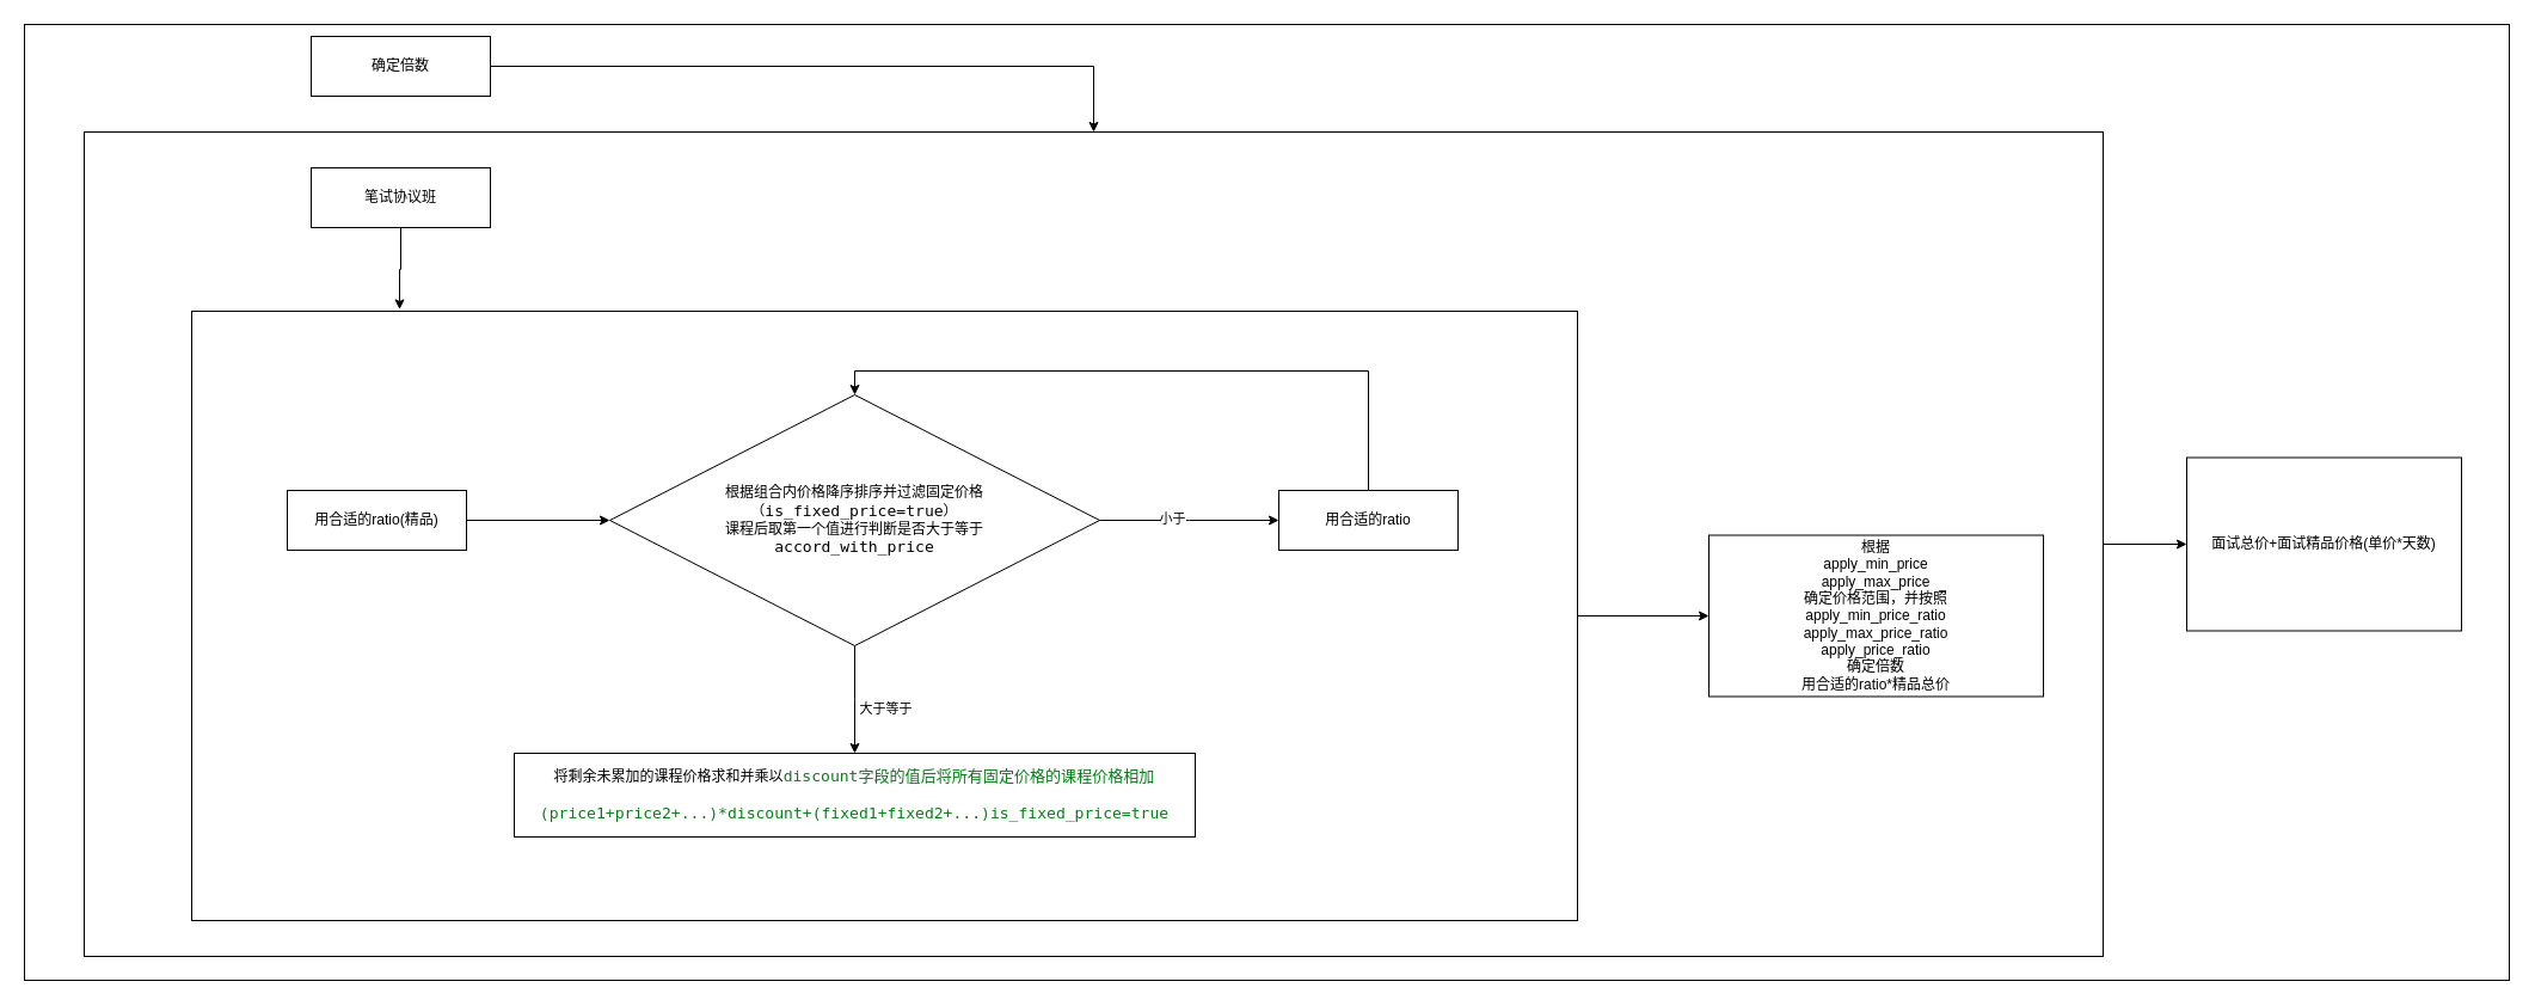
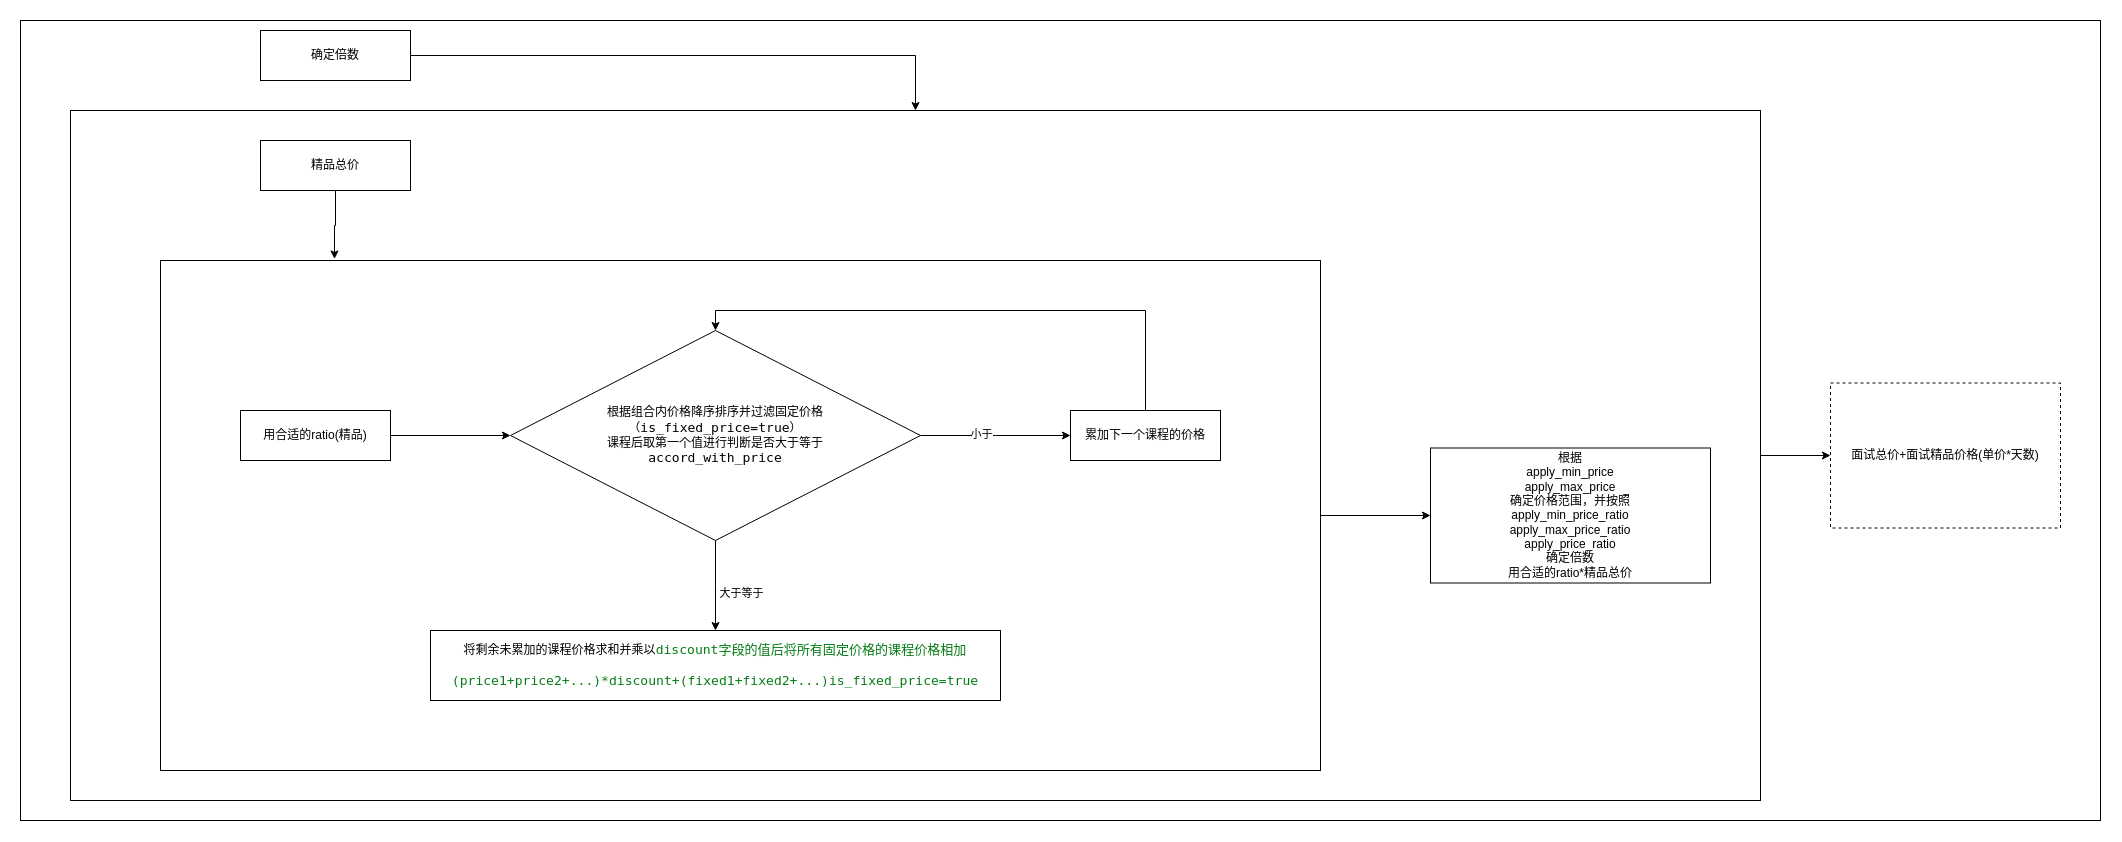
  <mxCell id="0" />
  <mxCell id="1" parent="0" />
  <mxCell id="2" value="" style="rounded=0;whiteSpace=wrap;html=1;" vertex="1" parent="1"><mxGeometry x="20" y="20" width="2080" height="800" as="geometry" /></mxCell>
  <mxCell id="3" style="edgeStyle=orthogonalEdgeStyle;rounded=0;orthogonalLoop=1;jettySize=auto;html=1;exitX=1;exitY=0.5;exitDx=0;exitDy=0;entryX=0;entryY=0.5;entryDx=0;entryDy=0;" edge="1" parent="1" source="4" target="20"><mxGeometry relative="1" as="geometry" /></mxCell>
  <mxCell id="4" value="" style="rounded=0;whiteSpace=wrap;html=1;" vertex="1" parent="1"><mxGeometry x="70" y="110" width="1690" height="690" as="geometry" /></mxCell>
  <mxCell id="5" value="" style="edgeStyle=orthogonalEdgeStyle;rounded=0;orthogonalLoop=1;jettySize=auto;html=1;" edge="1" parent="1" source="6" target="19"><mxGeometry relative="1" as="geometry" /></mxCell>
  <mxCell id="6" value="" style="rounded=0;whiteSpace=wrap;html=1;" vertex="1" parent="1"><mxGeometry x="160" y="260" width="1160" height="510" as="geometry" /></mxCell>
  <mxCell id="7" style="edgeStyle=orthogonalEdgeStyle;rounded=0;orthogonalLoop=1;jettySize=auto;html=1;exitX=1;exitY=0.5;exitDx=0;exitDy=0;entryX=0;entryY=0.5;entryDx=0;entryDy=0;" edge="1" parent="1" source="8" target="13"><mxGeometry relative="1" as="geometry"><mxPoint x="510" y="458.75" as="targetPoint" /></mxGeometry></mxCell>
  <mxCell id="8" value="用合适的ratio(精品)" style="rounded=0;whiteSpace=wrap;html=1;" vertex="1" parent="1"><mxGeometry x="240" y="410" width="150" height="50" as="geometry" /></mxCell>
  <mxCell id="9" style="edgeStyle=orthogonalEdgeStyle;rounded=0;orthogonalLoop=1;jettySize=auto;html=1;exitX=1;exitY=0.5;exitDx=0;exitDy=0;" edge="1" parent="1" source="13"><mxGeometry relative="1" as="geometry"><mxPoint x="1070" y="435" as="targetPoint" /></mxGeometry></mxCell>
  <mxCell id="10" value="小于" style="edgeLabel;html=1;align=center;verticalAlign=middle;resizable=0;points=[];" vertex="1" connectable="0" parent="9"><mxGeometry x="-0.2" y="2" relative="1" as="geometry"><mxPoint as="offset" /></mxGeometry></mxCell>
  <mxCell id="11" style="edgeStyle=orthogonalEdgeStyle;rounded=0;orthogonalLoop=1;jettySize=auto;html=1;exitX=0.5;exitY=1;exitDx=0;exitDy=0;" edge="1" parent="1" source="13"><mxGeometry relative="1" as="geometry"><mxPoint x="715" y="630" as="targetPoint" /></mxGeometry></mxCell>
  <mxCell id="12" value="大于等于" style="edgeLabel;html=1;align=center;verticalAlign=middle;resizable=0;points=[];" vertex="1" connectable="0" parent="11"><mxGeometry x="-0.275" relative="1" as="geometry"><mxPoint x="25" y="19" as="offset" /></mxGeometry></mxCell>
  <mxCell id="13" value="&lt;span&gt;根据组合内价格降序排序并过滤固定价格&lt;br&gt;（&lt;/span&gt;&lt;span style=&quot;background-color: rgb(255 , 255 , 255) ; font-family: &amp;#34;jetbrains mono&amp;#34; , monospace ; font-size: 9.8pt&quot;&gt;is_fixed_price=true&lt;/span&gt;&lt;span&gt;）&lt;/span&gt;&lt;br&gt;&lt;span&gt;课程后取第一个值进行判断是否大于等于&lt;br&gt;&lt;/span&gt;&lt;span style=&quot;background-color: rgb(255 , 255 , 255) ; font-family: &amp;#34;jetbrains mono&amp;#34; , monospace ; font-size: 9.8pt&quot;&gt;accord_with_price&lt;/span&gt;" style="rhombus;whiteSpace=wrap;html=1;" vertex="1" parent="1"><mxGeometry x="510" y="330" width="410" height="210" as="geometry" /></mxCell>
  <mxCell id="14" style="edgeStyle=orthogonalEdgeStyle;rounded=0;orthogonalLoop=1;jettySize=auto;html=1;exitX=0.5;exitY=0;exitDx=0;exitDy=0;entryX=0.5;entryY=0;entryDx=0;entryDy=0;" edge="1" parent="1" source="15" target="13"><mxGeometry relative="1" as="geometry"><Array as="points"><mxPoint x="1145" y="310" /><mxPoint x="715" y="310" /></Array></mxGeometry></mxCell>
- <mxCell id="15" value="用合适的ratio" style="rounded=0;whiteSpace=wrap;html=1;" vertex="1" parent="1"><mxGeometry x="1070" y="410" width="150" height="50" as="geometry" /></mxCell>
+ <mxCell id="15" value="累加下一个课程的价格" style="rounded=0;whiteSpace=wrap;html=1;" vertex="1" parent="1"><mxGeometry x="1070" y="410" width="150" height="50" as="geometry" /></mxCell>
  <mxCell id="16" value="将剩余未累加的课程价格求和并乘以&lt;span style=&quot;color: rgb(6 , 125 , 23) ; background-color: rgb(255 , 255 , 255) ; font-family: &amp;#34;jetbrains mono&amp;#34; , monospace ; font-size: 9.8pt&quot;&gt;discount&lt;/span&gt;&lt;span style=&quot;color: rgb(6 , 125 , 23) ; background-color: rgb(255 , 255 , 255) ; font-family: &amp;#34;jetbrains mono&amp;#34; , monospace ; font-size: 9.8pt&quot;&gt;字段的值后将所有固定价格的课程价格相加&lt;br&gt;&lt;br&gt;(price1+price2+...)*discount+(&lt;/span&gt;&lt;span style=&quot;color: rgb(6 , 125 , 23) ; font-family: &amp;#34;jetbrains mono&amp;#34; , monospace ; font-size: 13.067px ; background-color: rgb(255 , 255 , 255)&quot;&gt;fixed1+&lt;/span&gt;&lt;span style=&quot;color: rgb(6 , 125 , 23) ; font-family: &amp;#34;jetbrains mono&amp;#34; , monospace ; font-size: 13.067px ; background-color: rgb(255 , 255 , 255)&quot;&gt;fixed2+...&lt;/span&gt;&lt;span style=&quot;color: rgb(6 , 125 , 23) ; background-color: rgb(255 , 255 , 255) ; font-family: &amp;#34;jetbrains mono&amp;#34; , monospace ; font-size: 9.8pt&quot;&gt;)&lt;/span&gt;&lt;span style=&quot;color: rgb(6 , 125 , 23) ; font-family: &amp;#34;jetbrains mono&amp;#34; , monospace ; font-size: 13.067px ; background-color: rgb(255 , 255 , 255)&quot;&gt;is_fixed_price=true&lt;/span&gt;&lt;span style=&quot;color: rgb(6 , 125 , 23) ; background-color: rgb(255 , 255 , 255) ; font-family: &amp;#34;jetbrains mono&amp;#34; , monospace ; font-size: 9.8pt&quot;&gt;&lt;br&gt;&lt;/span&gt;" style="rounded=0;whiteSpace=wrap;html=1;" vertex="1" parent="1"><mxGeometry x="430" y="630" width="570" height="70" as="geometry" /></mxCell>
  <mxCell id="17" style="edgeStyle=orthogonalEdgeStyle;rounded=0;orthogonalLoop=1;jettySize=auto;html=1;exitX=0.5;exitY=1;exitDx=0;exitDy=0;entryX=0.15;entryY=-0.003;entryDx=0;entryDy=0;entryPerimeter=0;" edge="1" parent="1" source="18" target="6"><mxGeometry relative="1" as="geometry" /></mxCell>
- <mxCell id="18" value="笔试协议班" style="rounded=0;whiteSpace=wrap;html=1;" vertex="1" parent="1"><mxGeometry x="260" y="140" width="150" height="50" as="geometry" /></mxCell>
+ <mxCell id="18" value="精品总价" style="rounded=0;whiteSpace=wrap;html=1;" vertex="1" parent="1"><mxGeometry x="260" y="140" width="150" height="50" as="geometry" /></mxCell>
  <mxCell id="19" value="&lt;span&gt;根据&lt;/span&gt;&lt;br&gt;&lt;span&gt;apply_min_price&lt;br&gt;&lt;/span&gt;&lt;span&gt;apply_max_price&lt;br&gt;&lt;/span&gt;&lt;span&gt;确定价格范围，并按照&lt;br&gt;&lt;div&gt;apply_min_price_ratio&lt;/div&gt;&lt;div&gt;apply_max_price_ratio&lt;/div&gt;&lt;div&gt;apply_price_ratio&lt;/div&gt;&lt;div&gt;确定倍数&lt;/div&gt;&lt;div&gt;用合适的ratio*精品总价&lt;/div&gt;&lt;/span&gt;" style="rounded=0;whiteSpace=wrap;html=1;" vertex="1" parent="1"><mxGeometry x="1430" y="447.5" width="280" height="135" as="geometry" /></mxCell>
- <mxCell id="20" value="面试总价+面试精品价格(单价*天数)" style="rounded=0;whiteSpace=wrap;html=1;" vertex="1" parent="1"><mxGeometry x="1830" y="382.5" width="230" height="145" as="geometry" /></mxCell>
+ <mxCell id="20" value="面试总价+面试精品价格(单价*天数)" style="rounded=0;whiteSpace=wrap;html=1;dashed=1;" vertex="1" parent="1"><mxGeometry x="1830" y="382.5" width="230" height="145" as="geometry" /></mxCell>
  <mxCell id="21" style="edgeStyle=orthogonalEdgeStyle;rounded=0;orthogonalLoop=1;jettySize=auto;html=1;exitX=1;exitY=0.5;exitDx=0;exitDy=0;entryX=0.5;entryY=0;entryDx=0;entryDy=0;" edge="1" parent="1" source="22" target="4"><mxGeometry relative="1" as="geometry" /></mxCell>
  <mxCell id="22" value="确定倍数" style="rounded=0;whiteSpace=wrap;html=1;" vertex="1" parent="1"><mxGeometry x="260" y="30" width="150" height="50" as="geometry" /></mxCell>
